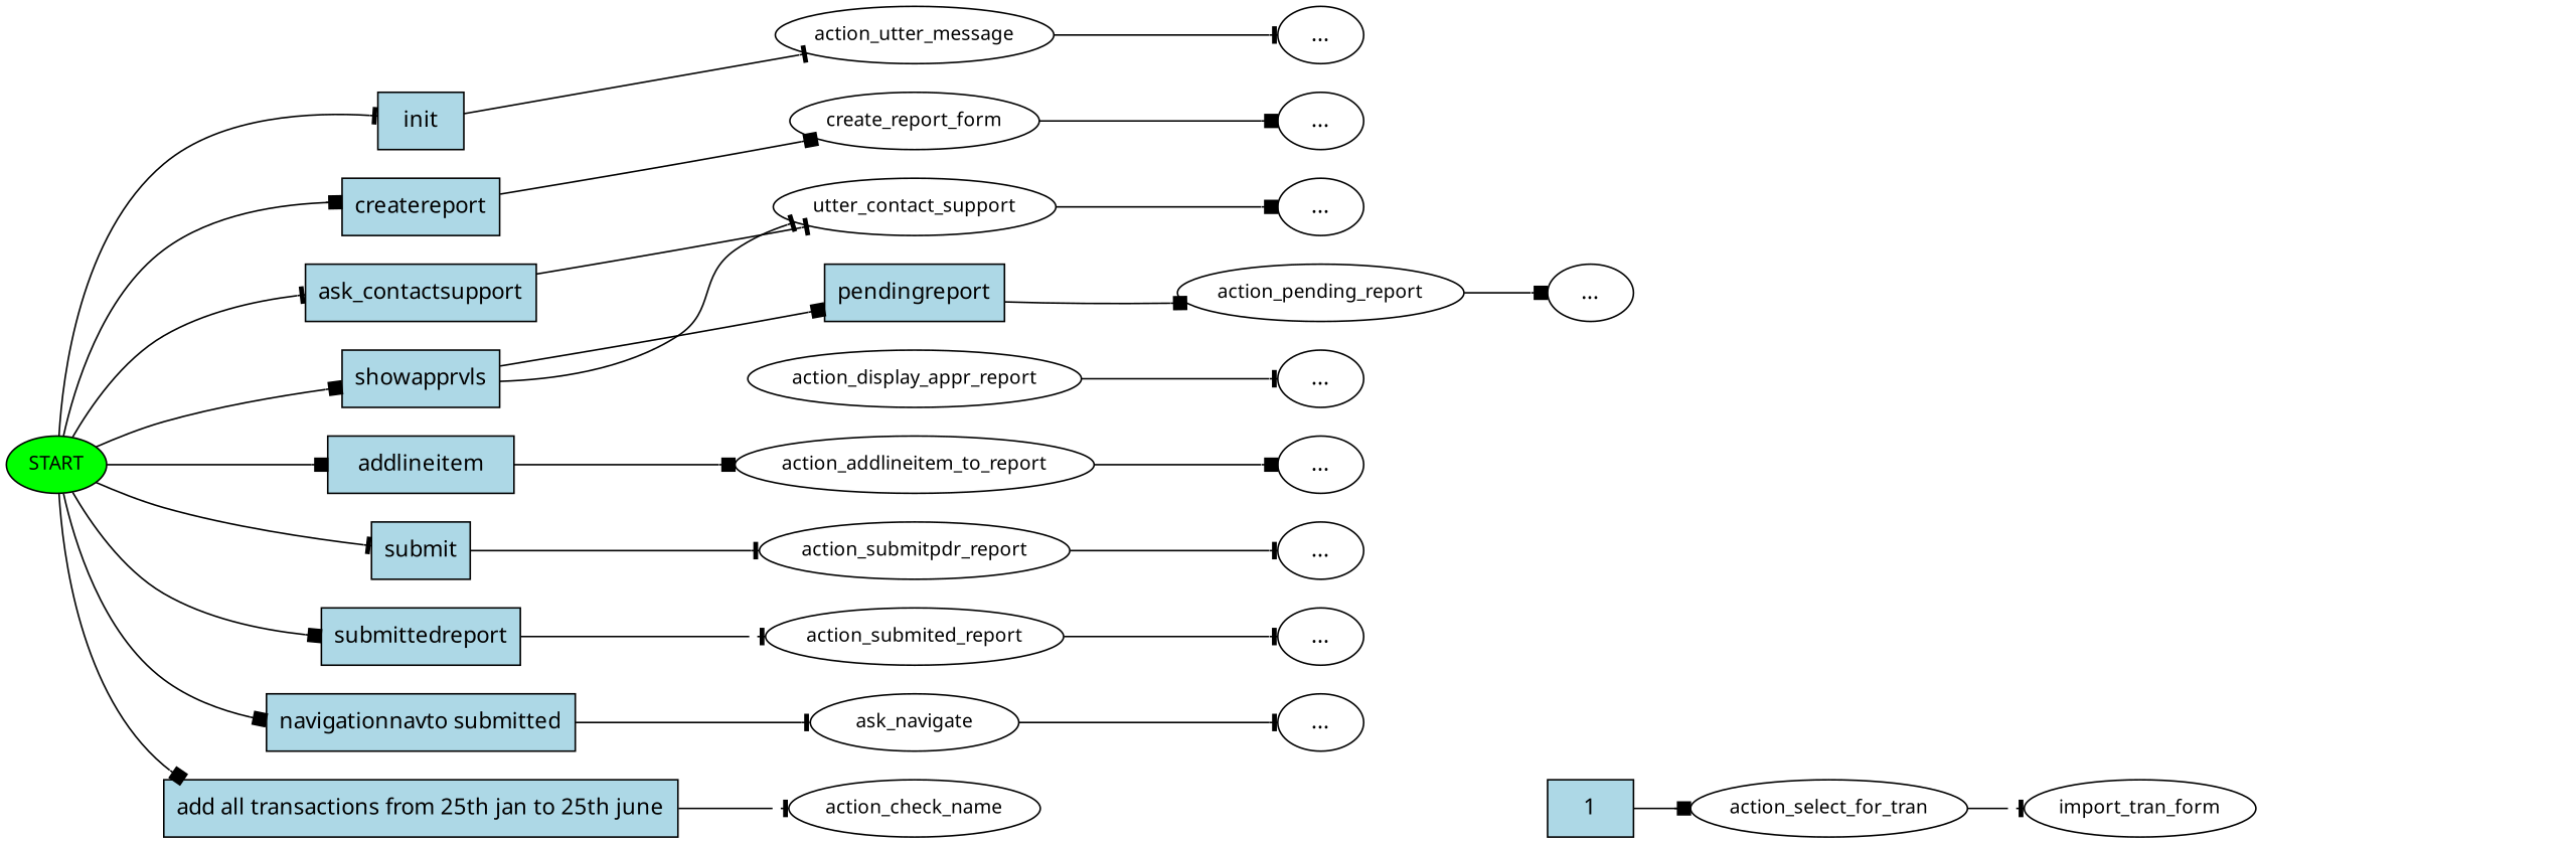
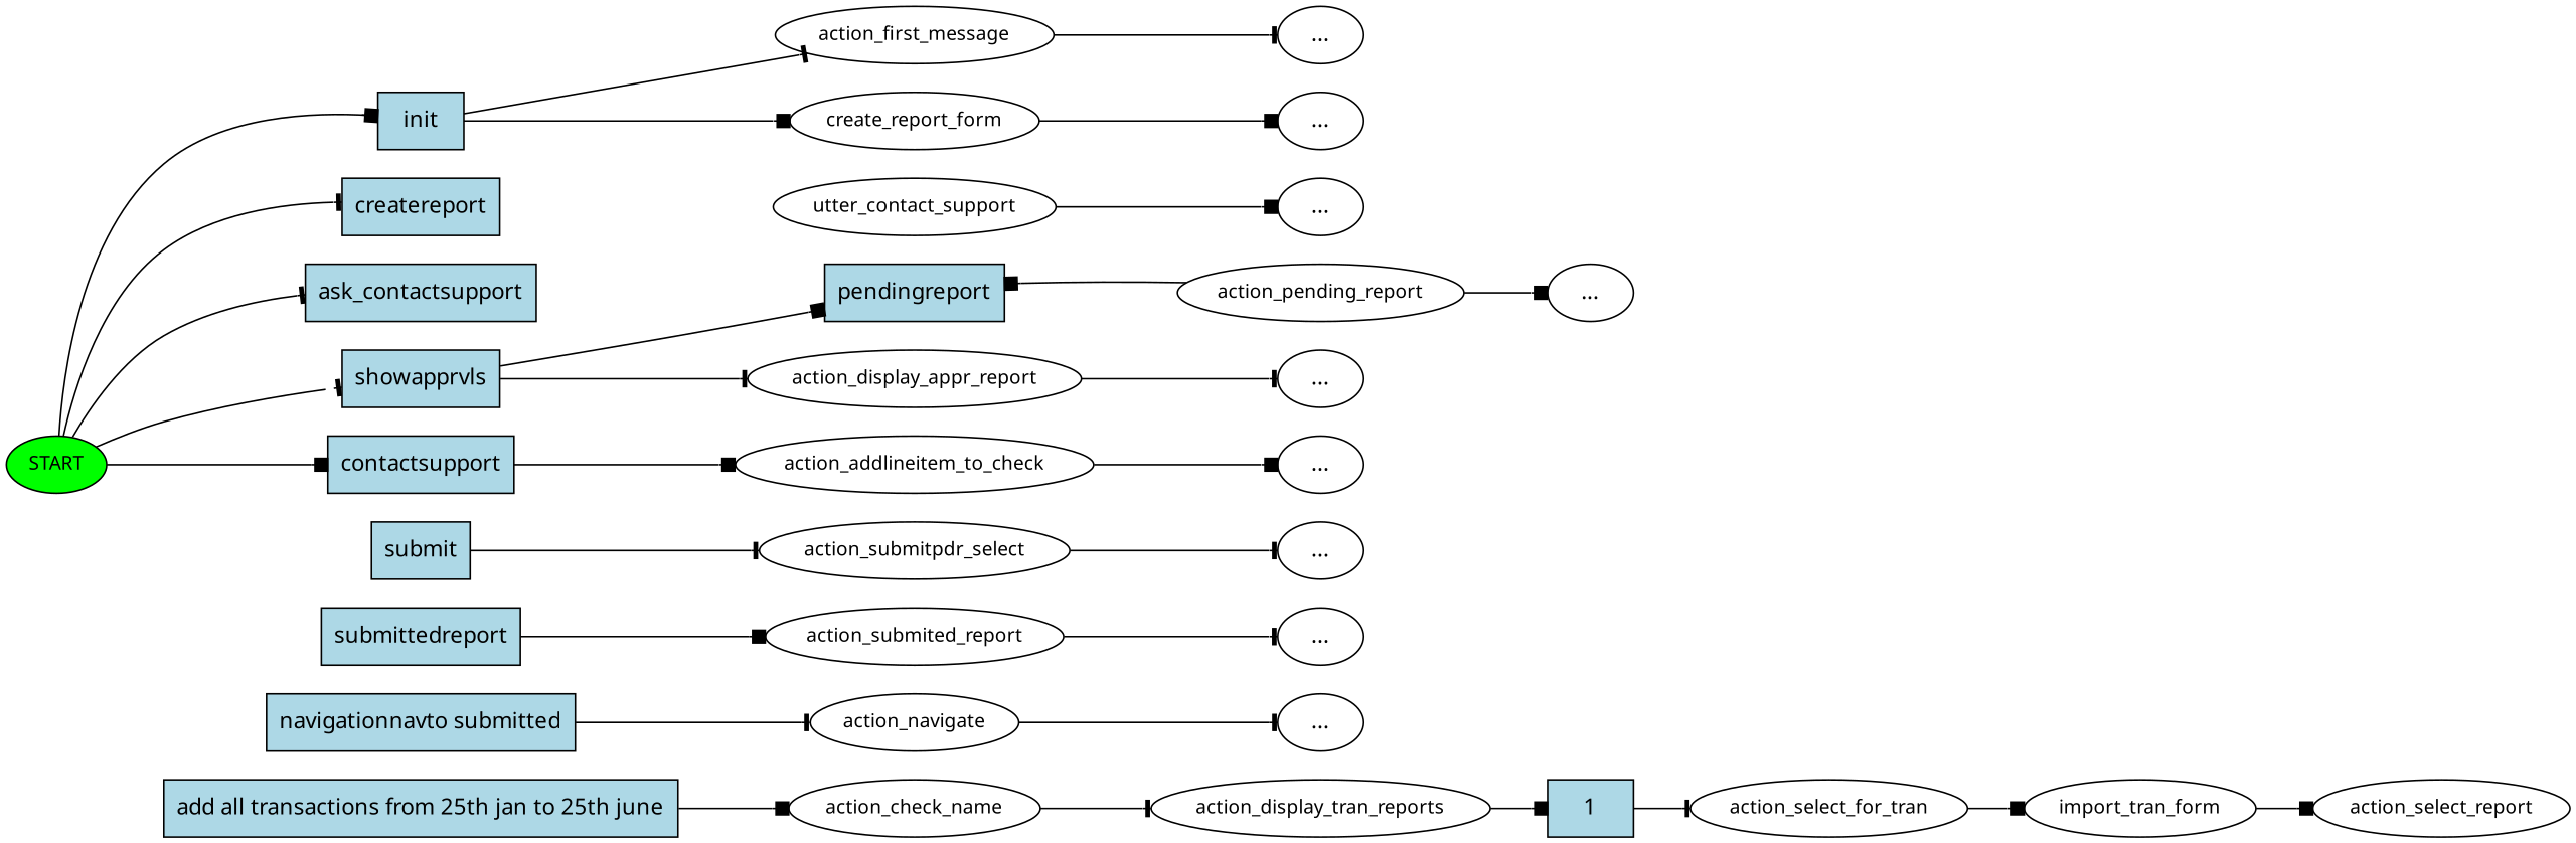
  digraph {
    fontname="Noto Sans"
    rankdir=LR
    node [fontname="Noto Sans"]
    edge [arrowhead=box fontname="Noto Sans"]
    n1 [fillcolor=green fontsize=12 label=START style=filled]
    n2 [fillcolor=lightblue label=init shape=rect style=filled]
    n3 [fillcolor=lightblue label=createreport shape=rect style=filled]
    n4 [fillcolor=lightblue label=ask_contactsupport shape=rect style=filled]
    n5 [fillcolor=lightblue label=showapprvls shape=rect style=filled]
-   n6 [fillcolor=lightblue label=addlineitem shape=rect style=filled]
+   n6 [fillcolor=lightblue label=contactsupport shape=rect style=filled]
    n7 [fillcolor=lightblue label=submit shape=rect style=filled]
    n8 [fillcolor=lightblue label=submittedreport shape=rect style=filled]
    n9 [fillcolor=lightblue label="navigationnavto submitted" shape=rect style=filled]
    n10 [fillcolor=lightblue label="add all transactions from 25th jan to 25th june" shape=rect style=filled]
-   n11 [fontsize=12 label=action_utter_message]
+   n11 [fontsize=12 label=action_first_message]
    n12 [fontsize=12 label=create_report_form]
    n13 [fontsize=12 label=utter_contact_support]
    n14 [fillcolor=lightblue label=pendingreport shape=rect style=filled]
    n15 [fontsize=12 label=action_display_appr_report]
    n16 [fontsize=12 label=action_pending_report]
-   n17 [fontsize=12 label=action_addlineitem_to_report]
-   n18 [fontsize=12 label=action_submitpdr_report]
+   n17 [fontsize=12 label=action_addlineitem_to_check]
+   n18 [fontsize=12 label=action_submitpdr_select]
    n19 [fontsize=12 label=action_submited_report]
-   n20 [fontsize=12 label=ask_navigate]
+   n20 [fontsize=12 label=action_navigate]
    n21 [fontsize=12 label=action_check_name]
    n22 [label="..."]
    n23 [label="..."]
    n24 [label="..."]
    n25 [label="..."]
    n26 [label="..."]
    n27 [label="..."]
    n28 [label="..."]
    n29 [label="..."]
    n30 [label="..."]
+   n31 [fontsize=12 label=action_display_tran_reports]
    n32 [fillcolor=lightblue label=1 shape=rect style=filled]
    n33 [fontsize=12 label=action_select_for_tran]
    n34 [fontsize=12 label=import_tran_form]
-   n1 -> n2 [arrowhead=tee]
-   n1 -> n3
+   n35 [fontsize=12 label=action_select_report]
+   n1 -> n2
+   n1 -> n3 [arrowhead=tee]
    n1 -> n4 [arrowhead=tee]
-   n1 -> n5
+   n1 -> n5 [arrowhead=tee]
    n1 -> n6
-   n1 -> n7 [arrowhead=tee]
-   n1 -> n8
-   n1 -> n9
-   n1 -> n10
    n2 -> n11 [arrowhead=tee]
-   n3 -> n12
-   n4 -> n13 [arrowhead=tee]
+   n2 -> n12
    n5 -> n14
-   n5 -> n13 [arrowhead=tee]
+   n5 -> n15 [arrowhead=tee]
    n6 -> n17
    n7 -> n18 [arrowhead=tee]
-   n8 -> n19 [arrowhead=tee]
+   n8 -> n19
    n9 -> n20 [arrowhead=tee]
-   n10 -> n21 [arrowhead=tee]
+   n10 -> n21
    n11 -> n22 [arrowhead=tee]
    n12 -> n23
    n13 -> n24
-   n14 -> n16
+   n16 -> n14
    n15 -> n25 [arrowhead=tee]
    n16 -> n26
    n17 -> n27
    n18 -> n28 [arrowhead=tee]
    n19 -> n29 [arrowhead=tee]
    n20 -> n30 [arrowhead=tee]
-   n32 -> n33
-   n33 -> n34 [arrowhead=tee]
+   n21 -> n31 [arrowhead=tee]
+   n31 -> n32
+   n32 -> n33 [arrowhead=tee]
+   n33 -> n34
+   n34 -> n35
  }
